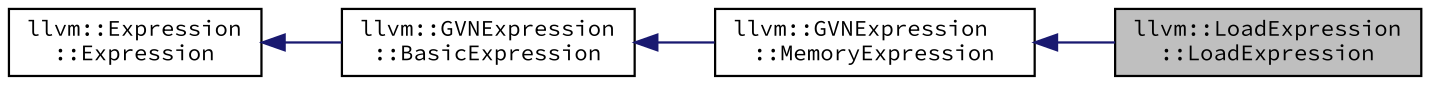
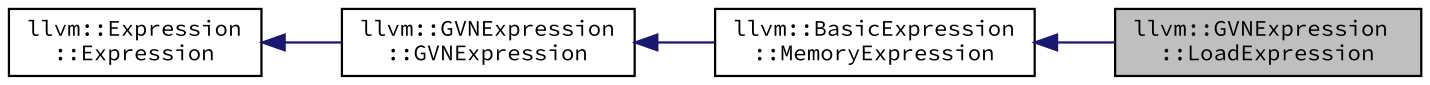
  digraph {
    fontname="Source Code Pro"
    rankdir=LR
    node [color=black fontname="Source Code Pro" fontsize=10 shape=box]
    edge [color=midnightblue dir=back fontname="Source Code Pro" fontsize=10 labelfontname=Helvetica labelfontsize=10 style=solid]
-   n1 [fillcolor=grey75 fontcolor=black height=0.2 label="llvm::LoadExpression\l::LoadExpression" style=filled width=0.4]
-   n2 [height=0.2 label="llvm::GVNExpression\l::MemoryExpression" width=0.4]
-   n3 [height=0.2 label="llvm::GVNExpression\l::BasicExpression" width=0.4]
+   n1 [fillcolor=grey75 fontcolor=black height=0.2 label="llvm::GVNExpression\l::LoadExpression" style=filled width=0.4]
+   n2 [height=0.2 label="llvm::BasicExpression\l::MemoryExpression" width=0.4]
+   n3 [height=0.2 label="llvm::GVNExpression\l::GVNExpression" width=0.4]
    n4 [height=0.2 label="llvm::Expression\l::Expression" width=0.4]
    n2 -> n1
    n3 -> n2
    n4 -> n3
  }
